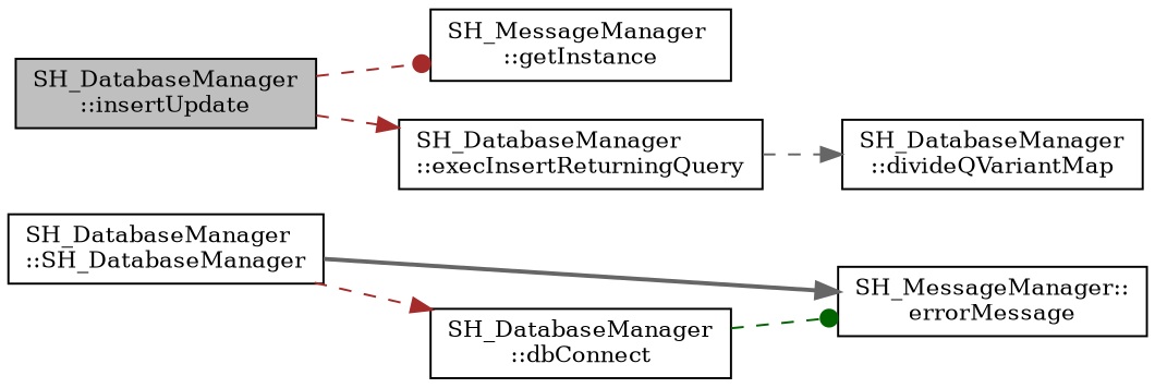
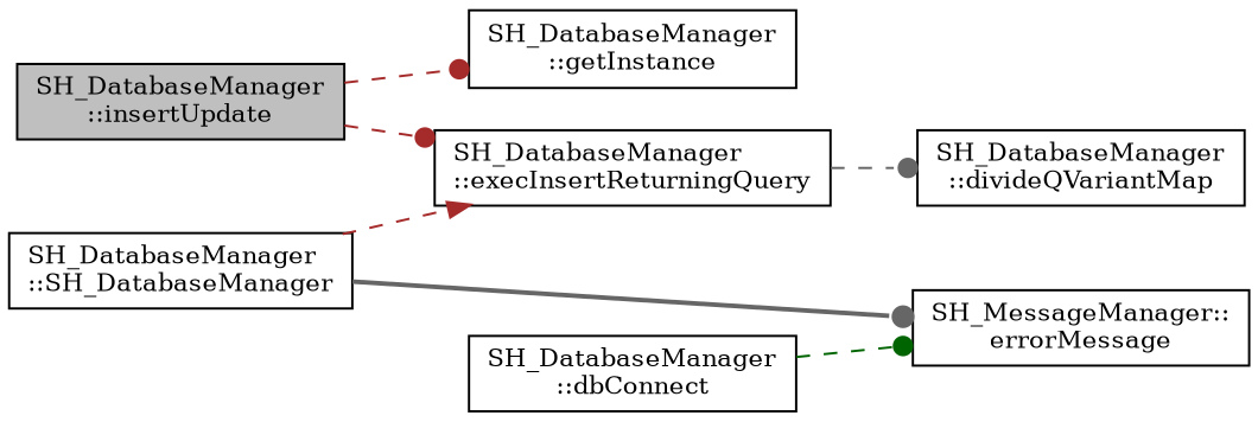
  digraph {
    fontname="DejaVu Serif"
    rankdir=LR
    node [color=black fontname="DejaVu Serif" fontsize=11 shape=record]
    edge [arrowhead=dot color=brown fontname="DejaVu Serif" fontsize=11 labelfontname=Verdana labelfontsize=11 style=dashed]
    n1 [fillcolor=grey75 fontcolor=black height=0.2 label="SH_DatabaseManager\l::insertUpdate" style=filled width=0.4]
    n2 [height=0.2 label="SH_DatabaseManager\l::execInsertReturningQuery" width=0.4]
-   n3 [height=0.2 label="SH_MessageManager\l::getInstance" width=0.4]
+   n3 [height=0.2 label="SH_DatabaseManager\l::getInstance" width=0.4]
    n4 [height=0.2 label="SH_DatabaseManager\l::divideQVariantMap" width=0.4]
    n5 [height=0.2 label="SH_DatabaseManager\l::SH_DatabaseManager" width=0.4]
    n6 [height=0.2 label="SH_MessageManager::\lerrorMessage" width=0.4]
    n7 [height=0.2 label="SH_DatabaseManager\l::dbConnect" width=0.4]
-   n1 -> n2 [arrowhead=normal]
+   n1 -> n2
    n1 -> n3
-   n2 -> n4 [arrowhead=normal color=gray40]
-   n5 -> n6 [arrowhead=normal color=gray40 style=bold]
-   n5 -> n7 [arrowhead=normal]
+   n2 -> n4 [color=gray40]
+   n5 -> n6 [color=gray40 style=bold]
+   n5 -> n2 [arrowhead=normal]
    n7 -> n6 [color=darkgreen]
  }
